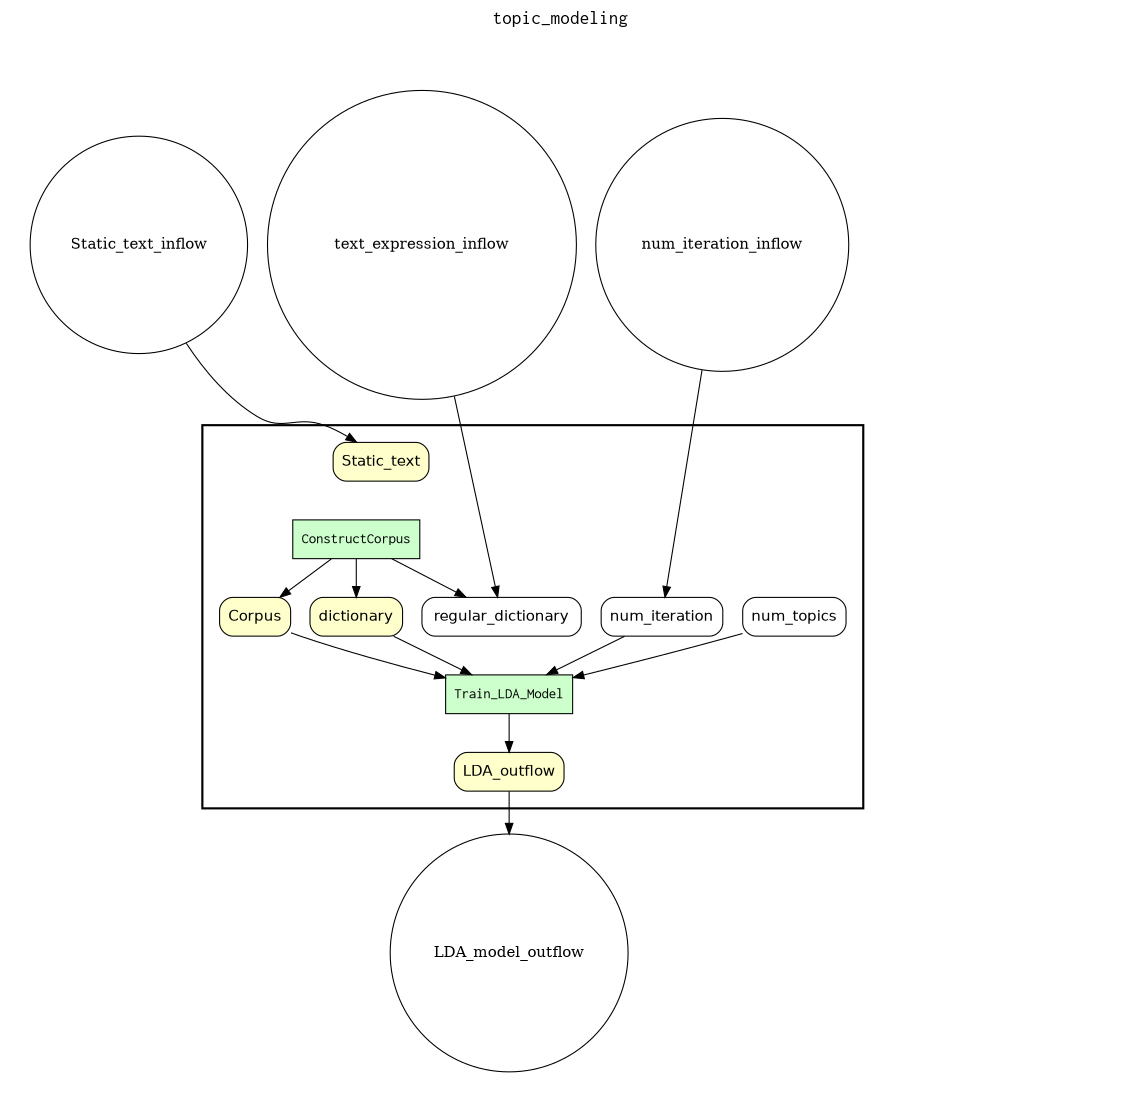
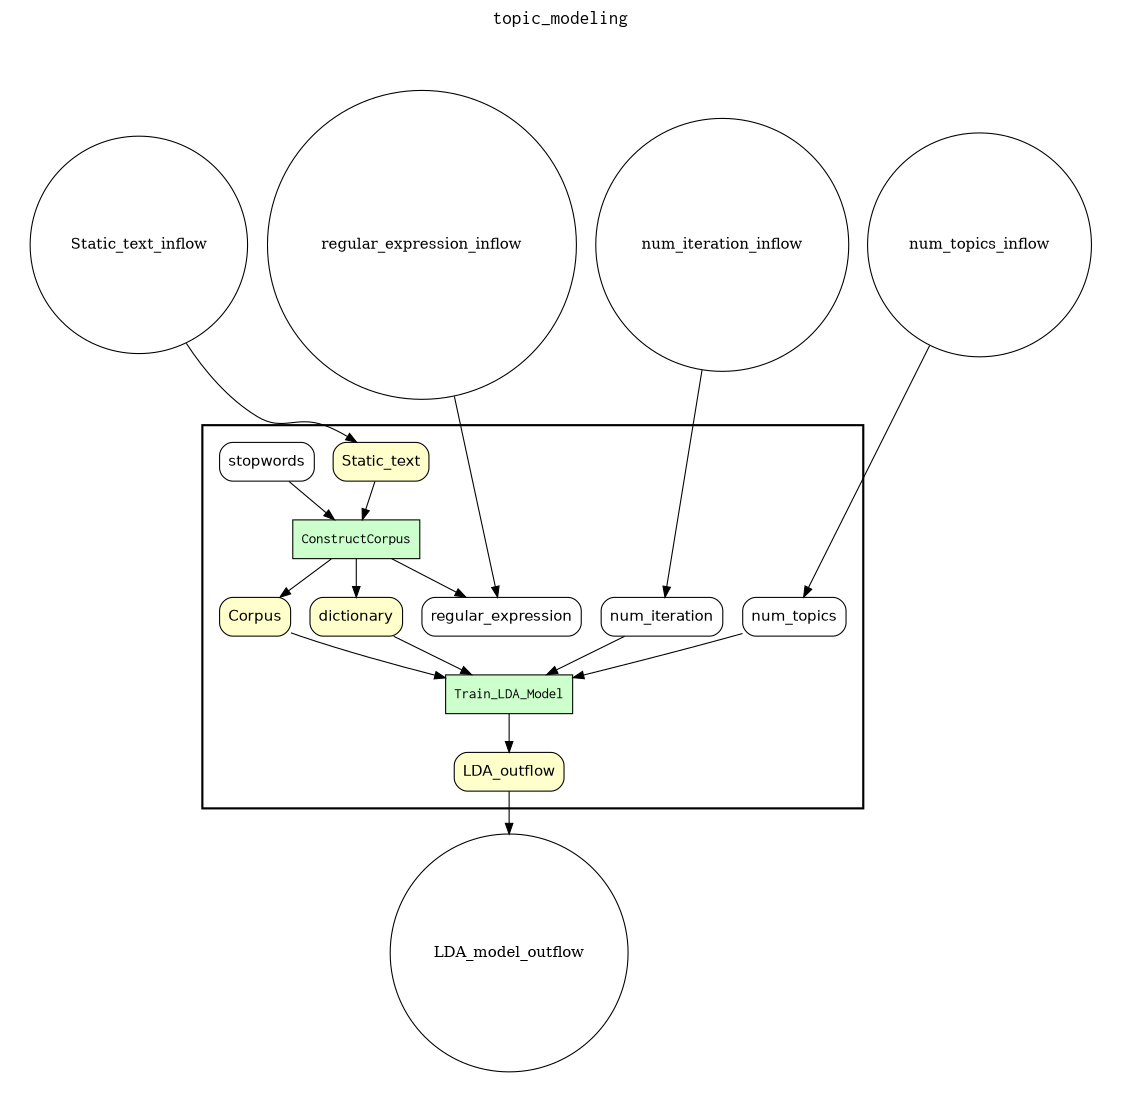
  digraph {
    fontname=Courier
    fontsize=18
    label=topic_modeling
    labelloc=t
    rankdir=TB
    node [fillcolor="#FFFFFF" fontname=Helvetica peripheries=1 shape=box style="rounded,filled"]
    ConstructCorpus [fillcolor="#CCFFCC" fontname=Courier style=filled]
    Train_LDA_Model [fillcolor="#CCFFCC" fontname=Courier style=filled]
    Static_text [fillcolor="#FFFFCC"]
    dictionary [fillcolor="#FFFFCC"]
    Corpus [fillcolor="#FFFFCC"]
    n6 [fillcolor="#FFFFCC" label=LDA_outflow]
-   regular_expression [label=regular_dictionary]
+   stopwords
+   regular_expression
    num_iteration
    num_topics
    Static_text_inflow [shape=circle width=0.2 fontname="" style=""]
-   regular_expression_inflow [shape=circle width=0.2 label=text_expression_inflow fontname="" style=""]
+   regular_expression_inflow [shape=circle width=0.2 fontname="" style=""]
    num_iteration_inflow [shape=circle width=0.2 fontname="" style=""]
+   num_topics_inflow [shape=circle width=0.2 fontname="" style=""]
    LDA_model_outflow [shape=circle width=0.2 fontname="" style=""]
    subgraph cluster_1 {
      color=black
      label=""
      penwidth=2
      subgraph cluster_2 {
        color=white
        label=""
        penwidth=2
        ConstructCorpus
        Train_LDA_Model
        Static_text
        dictionary
        Corpus
        n6
+       stopwords
        regular_expression
        num_iteration
        num_topics
      }
    }
    subgraph cluster_3 {
      color=white
      label=""
      penwidth=2
      subgraph cluster_4 {
        color=white
        label=""
        penwidth=2
        Static_text_inflow
        regular_expression_inflow
        num_iteration_inflow
+       num_topics_inflow
      }
    }
    subgraph cluster_5 {
      color=white
      label=""
      penwidth=2
      subgraph cluster_6 {
        color=white
        label=""
        penwidth=2
        LDA_model_outflow
      }
    }
    ConstructCorpus -> dictionary
    ConstructCorpus -> Corpus
    ConstructCorpus -> regular_expression
    Train_LDA_Model -> n6
+   Static_text -> ConstructCorpus
    dictionary -> Train_LDA_Model
    Corpus -> Train_LDA_Model
    n6 -> LDA_model_outflow
+   stopwords -> ConstructCorpus
    num_iteration -> Train_LDA_Model
    num_topics -> Train_LDA_Model
    Static_text_inflow -> Static_text
    regular_expression_inflow -> regular_expression
    num_iteration_inflow -> num_iteration
+   num_topics_inflow -> num_topics
  }
